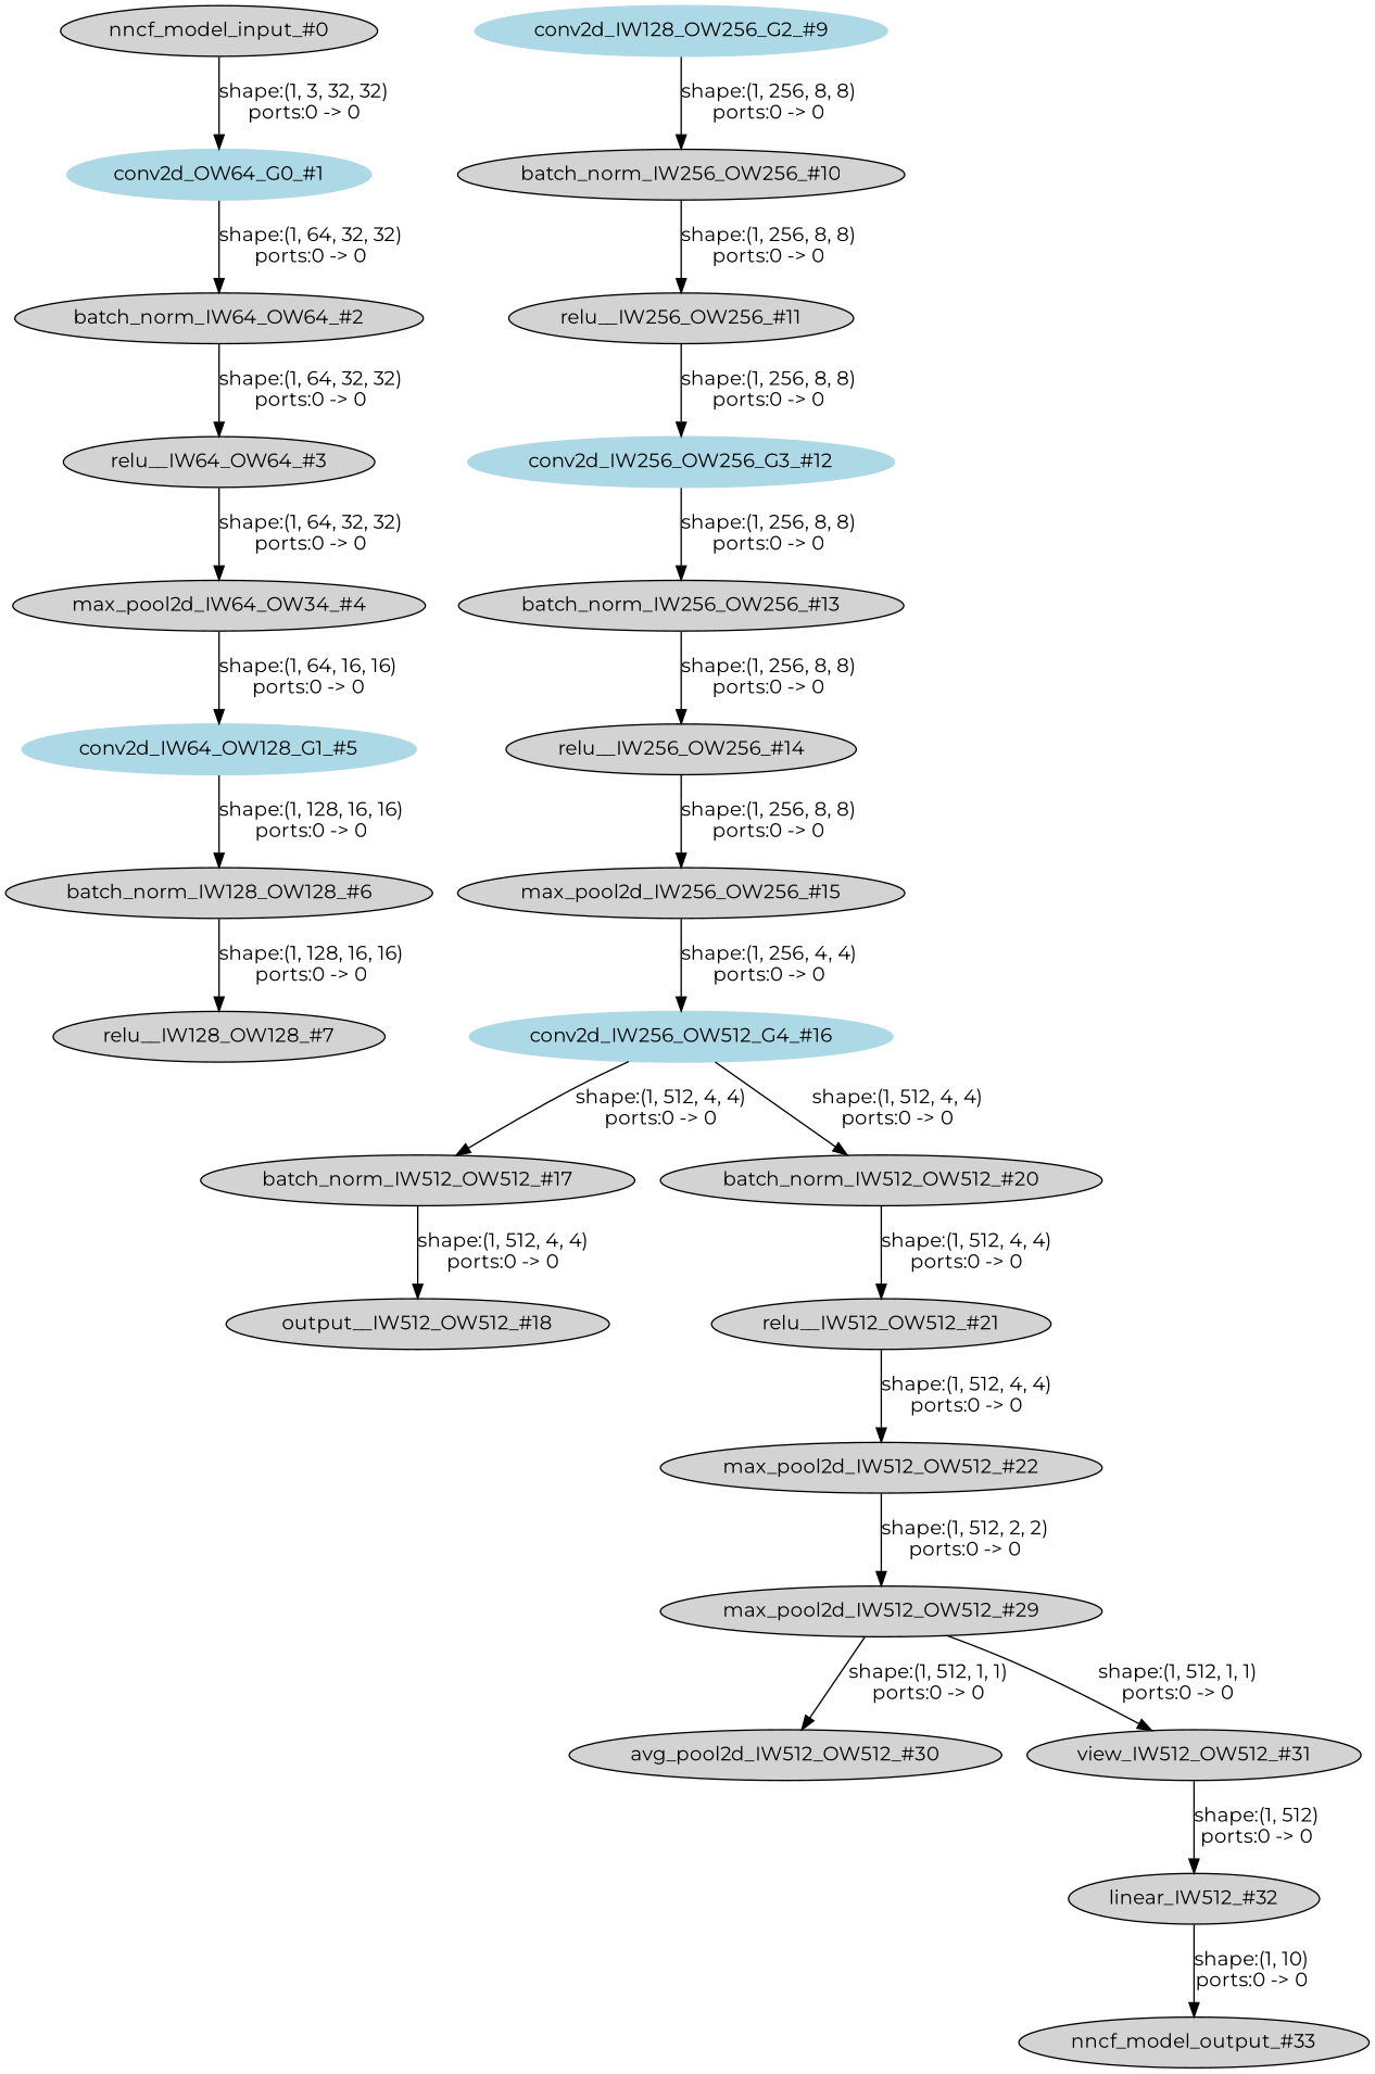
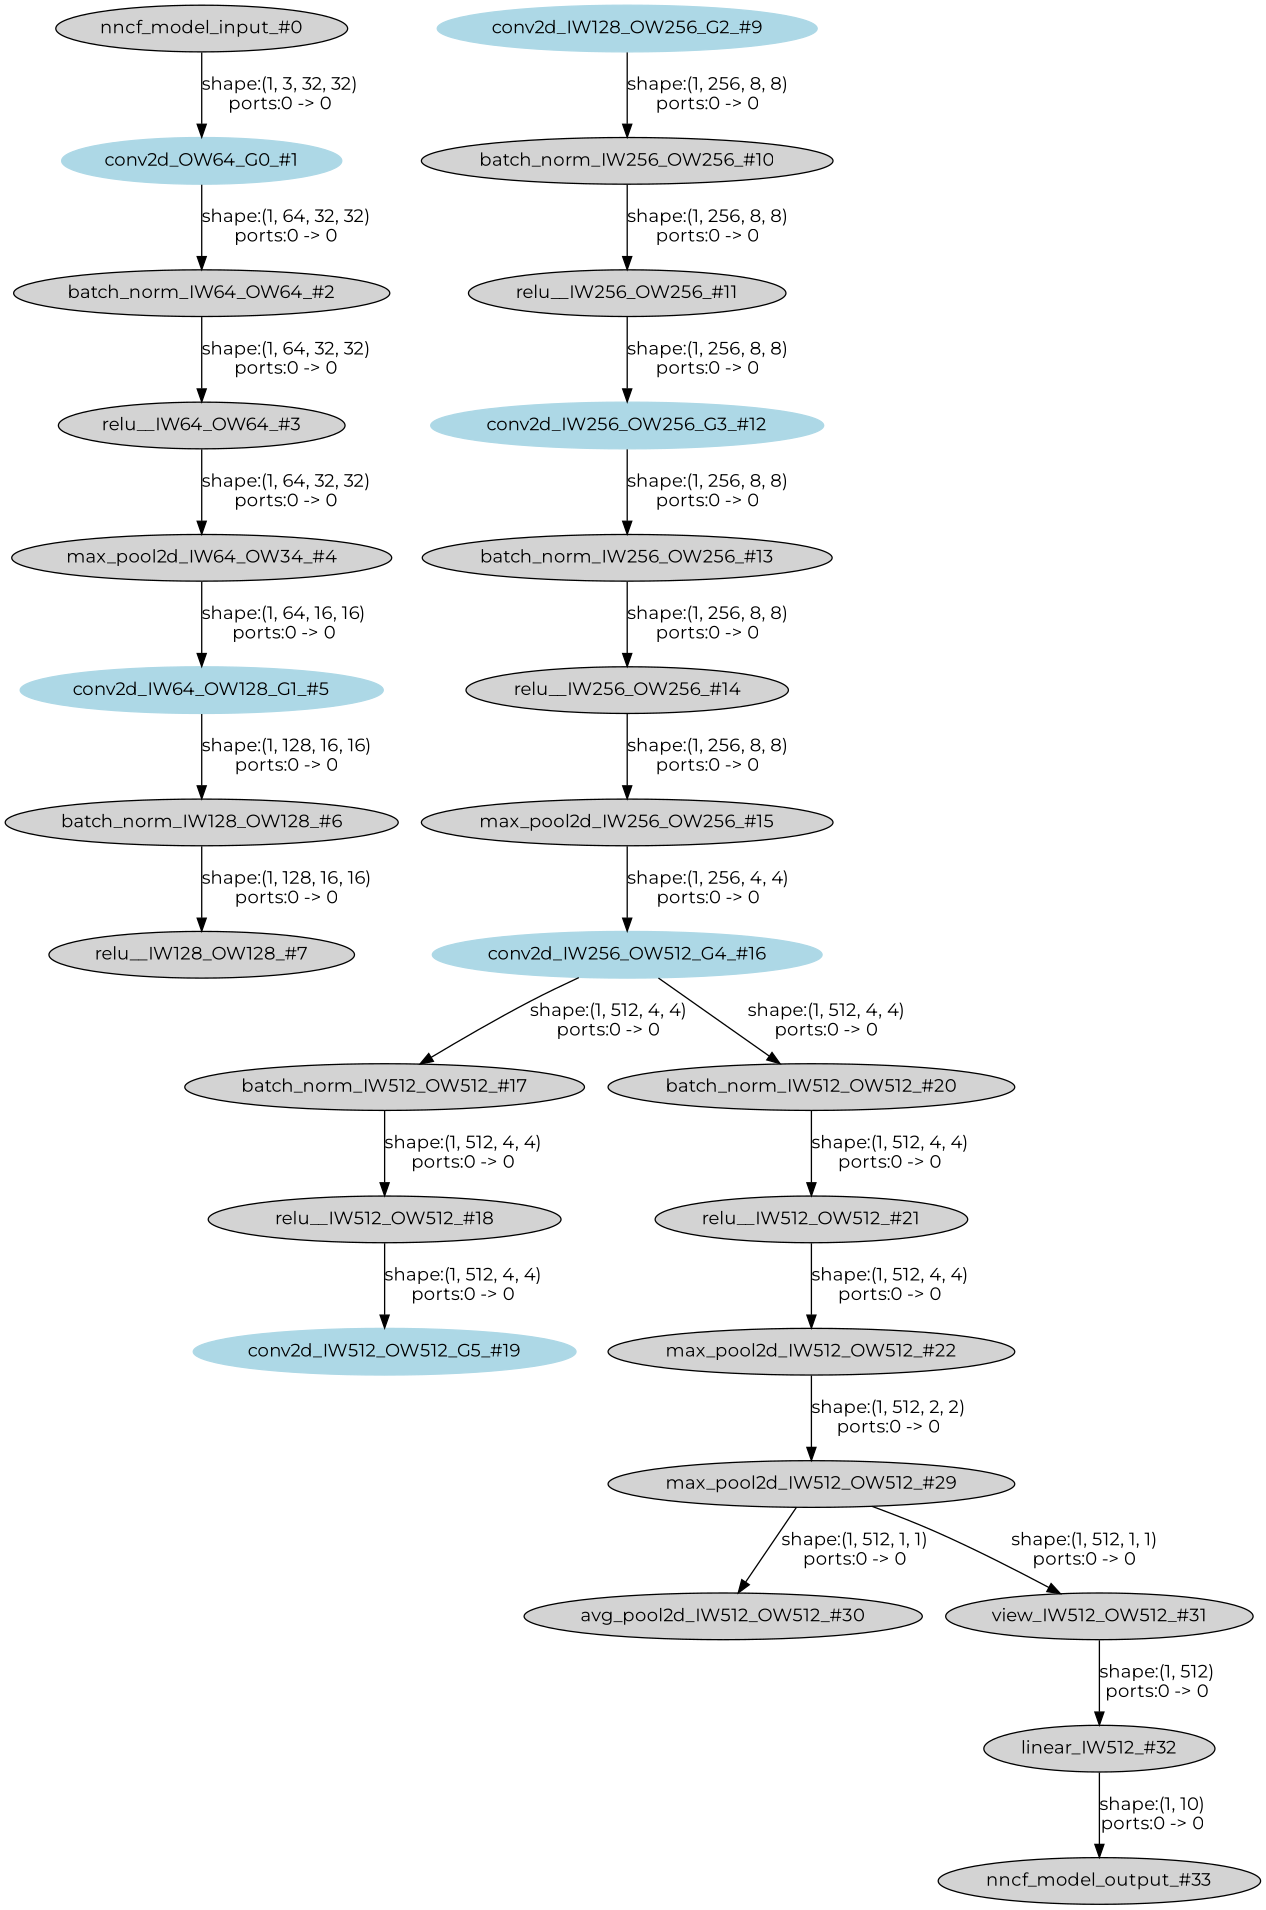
  strict digraph {
    fontname=Montserrat
    node [fontname=Montserrat style=filled type=conv2d]
    edge [fontname=Montserrat style=solid]
    n1 [label="nncf_model_input_#0" type=nncf_model_input]
    n2 [color=lightblue label="conv2d_OW64_G0_#1"]
    n3 [label="batch_norm_IW64_OW64_#2" type=batch_norm]
    n4 [label="relu__IW64_OW64_#3" type=relu_]
    n5 [label="max_pool2d_IW64_OW34_#4" type=max_pool2d]
    n6 [color=lightblue label="conv2d_IW64_OW128_G1_#5"]
    n7 [label="batch_norm_IW128_OW128_#6" type=batch_norm]
    n8 [label="relu__IW128_OW128_#7" type=relu_]
    n9 [color=lightblue label="conv2d_IW128_OW256_G2_#9"]
    n10 [label="batch_norm_IW256_OW256_#10" type=batch_norm]
    n11 [label="relu__IW256_OW256_#11" type=relu_]
    n12 [color=lightblue label="conv2d_IW256_OW256_G3_#12"]
    n13 [label="batch_norm_IW256_OW256_#13" type=batch_norm]
    n14 [label="relu__IW256_OW256_#14" type=relu_]
    n15 [label="max_pool2d_IW256_OW256_#15" type=max_pool2d]
    n16 [color=lightblue label="conv2d_IW256_OW512_G4_#16"]
    n17 [label="batch_norm_IW512_OW512_#17" type=batch_norm]
    n18 [label="batch_norm_IW512_OW512_#20" type=batch_norm]
-   n19 [label="output__IW512_OW512_#18" type=relu_]
+   n19 [label="relu__IW512_OW512_#18" type=relu_]
+   n20 [color=lightblue label="conv2d_IW512_OW512_G5_#19"]
    n21 [label="relu__IW512_OW512_#21" type=relu_]
    n22 [label="max_pool2d_IW512_OW512_#22" type=max_pool2d]
    n23 [label="max_pool2d_IW512_OW512_#29" type=max_pool2d]
    n24 [label="avg_pool2d_IW512_OW512_#30" type=avg_pool2d]
    n25 [label="view_IW512_OW512_#31" type=view]
    n26 [label="linear_IW512_#32" type=linear]
    n27 [label="nncf_model_output_#33" type=nncf_model_output]
    n1 -> n2 [label="shape:(1, 3, 32, 32)\nports:0 -> 0"]
    n2 -> n3 [label="shape:(1, 64, 32, 32)\nports:0 -> 0"]
    n3 -> n4 [label="shape:(1, 64, 32, 32)\nports:0 -> 0"]
    n4 -> n5 [label="shape:(1, 64, 32, 32)\nports:0 -> 0"]
    n5 -> n6 [label="shape:(1, 64, 16, 16)\nports:0 -> 0"]
    n6 -> n7 [label="shape:(1, 128, 16, 16)\nports:0 -> 0"]
    n7 -> n8 [label="shape:(1, 128, 16, 16)\nports:0 -> 0"]
    n9 -> n10 [label="shape:(1, 256, 8, 8)\nports:0 -> 0"]
    n10 -> n11 [label="shape:(1, 256, 8, 8)\nports:0 -> 0"]
    n11 -> n12 [label="shape:(1, 256, 8, 8)\nports:0 -> 0"]
    n12 -> n13 [label="shape:(1, 256, 8, 8)\nports:0 -> 0"]
    n13 -> n14 [label="shape:(1, 256, 8, 8)\nports:0 -> 0"]
    n14 -> n15 [label="shape:(1, 256, 8, 8)\nports:0 -> 0"]
    n15 -> n16 [label="shape:(1, 256, 4, 4)\nports:0 -> 0"]
    n16 -> n17 [label="shape:(1, 512, 4, 4)\nports:0 -> 0"]
    n16 -> n18 [label="shape:(1, 512, 4, 4)\nports:0 -> 0"]
    n17 -> n19 [label="shape:(1, 512, 4, 4)\nports:0 -> 0"]
    n18 -> n21 [label="shape:(1, 512, 4, 4)\nports:0 -> 0"]
+   n19 -> n20 [label="shape:(1, 512, 4, 4)\nports:0 -> 0"]
    n21 -> n22 [label="shape:(1, 512, 4, 4)\nports:0 -> 0"]
    n22 -> n23 [label="shape:(1, 512, 2, 2)\nports:0 -> 0"]
    n23 -> n24 [label="shape:(1, 512, 1, 1)\nports:0 -> 0"]
    n23 -> n25 [label="shape:(1, 512, 1, 1)\nports:0 -> 0"]
    n25 -> n26 [label="shape:(1, 512)\nports:0 -> 0"]
    n26 -> n27 [label="shape:(1, 10)\nports:0 -> 0"]
  }
